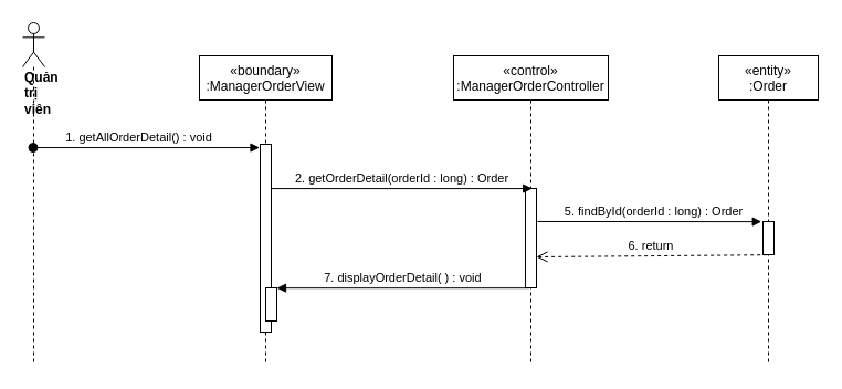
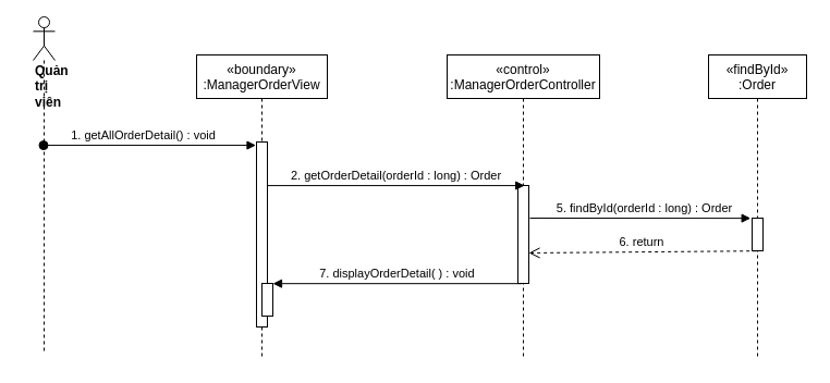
  <mxCell id="0" />
  <mxCell id="1" parent="0" />
  <mxCell id="2" value="«boundary»&#10;:ManagerOrderView" style="shape=umlLifeline;perimeter=lifelinePerimeter;container=1;collapsible=0;recursiveResize=0;rounded=0;shadow=0;strokeWidth=1;" parent="1" vertex="1"><mxGeometry x="180" y="50" width="120" height="280" as="geometry" /></mxCell>
  <mxCell id="3" value="" style="points=[];perimeter=orthogonalPerimeter;rounded=0;shadow=0;strokeWidth=1;" parent="2" vertex="1"><mxGeometry x="55" y="80" width="10" height="170" as="geometry" /></mxCell>
  <mxCell id="4" value="" style="html=1;points=[];perimeter=orthogonalPerimeter;" parent="2" vertex="1"><mxGeometry x="60" y="210" width="10" height="30" as="geometry" /></mxCell>
  <mxCell id="5" value="«control»&#10;:ManagerOrderController" style="shape=umlLifeline;perimeter=lifelinePerimeter;container=1;collapsible=0;recursiveResize=0;rounded=0;shadow=0;strokeWidth=1;" parent="1" vertex="1"><mxGeometry x="410" y="50" width="140" height="280" as="geometry" /></mxCell>
  <mxCell id="6" value="" style="points=[];perimeter=orthogonalPerimeter;rounded=0;shadow=0;strokeWidth=1;" parent="5" vertex="1"><mxGeometry x="65" y="120" width="10" height="90" as="geometry" /></mxCell>
- <mxCell id="7" value="&lt;div&gt;&lt;b&gt;Quản trị viên&lt;/b&gt;&lt;/div&gt;" style="shape=umlLifeline;participant=umlActor;perimeter=lifelinePerimeter;whiteSpace=wrap;html=1;container=1;collapsible=0;recursiveResize=0;verticalAlign=top;spacingTop=36;outlineConnect=0;align=left;" parent="1" vertex="1"><mxGeometry x="20" y="20" width="20" height="310" as="geometry" /></mxCell>
+ <mxCell id="7" value="&lt;div&gt;&lt;b&gt;Quản trị viên&lt;/b&gt;&lt;/div&gt;" style="shape=umlLifeline;participant=umlActor;perimeter=lifelinePerimeter;whiteSpace=wrap;html=1;container=1;collapsible=0;recursiveResize=0;verticalAlign=top;spacingTop=36;outlineConnect=0;align=left;" parent="1" vertex="1"><mxGeometry x="30" y="15" width="20" height="310" as="geometry" /></mxCell>
  <mxCell id="8" value="1. getAllOrderDetail() : void" style="verticalAlign=bottom;startArrow=oval;endArrow=block;startSize=8;shadow=0;strokeWidth=1;entryX=-0.05;entryY=0.018;entryDx=0;entryDy=0;entryPerimeter=0;" parent="1" source="7" target="3" edge="1"><mxGeometry x="-0.06" relative="1" as="geometry"><mxPoint x="20" y="140" as="sourcePoint" /><mxPoint as="offset" /></mxGeometry></mxCell>
  <mxCell id="9" value="2. getOrderDetail(orderId : long) : Order" style="html=1;verticalAlign=bottom;endArrow=block;entryX=0.617;entryY=0.001;entryDx=0;entryDy=0;entryPerimeter=0;" parent="1" source="3" target="6" edge="1"><mxGeometry width="80" relative="1" as="geometry"><mxPoint x="240" y="218" as="sourcePoint" /><mxPoint x="420" y="180" as="targetPoint" /></mxGeometry></mxCell>
- <mxCell id="10" value="«entity»&#10;:Order" style="shape=umlLifeline;perimeter=lifelinePerimeter;container=1;collapsible=0;recursiveResize=0;rounded=0;shadow=0;strokeWidth=1;" parent="1" vertex="1"><mxGeometry x="650" y="50" width="90" height="280" as="geometry" /></mxCell>
+ <mxCell id="10" value="«findById»&#10;:Order" style="shape=umlLifeline;perimeter=lifelinePerimeter;container=1;collapsible=0;recursiveResize=0;rounded=0;shadow=0;strokeWidth=1;" parent="1" vertex="1"><mxGeometry x="650" y="50" width="90" height="280" as="geometry" /></mxCell>
  <mxCell id="11" value="" style="points=[];perimeter=orthogonalPerimeter;rounded=0;shadow=0;strokeWidth=1;" parent="10" vertex="1"><mxGeometry x="40" y="150" width="10" height="30" as="geometry" /></mxCell>
  <mxCell id="12" value="5. findById(orderId : long) : Order" style="html=1;verticalAlign=bottom;endArrow=block;entryX=-0.133;entryY=0.004;entryDx=0;entryDy=0;entryPerimeter=0;exitX=1.1;exitY=0.333;exitDx=0;exitDy=0;exitPerimeter=0;" parent="1" source="6" target="11" edge="1"><mxGeometry x="0.041" width="80" relative="1" as="geometry"><mxPoint x="500" y="200" as="sourcePoint" /><mxPoint x="920" y="160" as="targetPoint" /><mxPoint as="offset" /></mxGeometry></mxCell>
  <mxCell id="13" value="6. return&amp;nbsp;" style="html=1;verticalAlign=bottom;endArrow=open;dashed=1;endSize=8;exitX=0.367;exitY=1.006;exitDx=0;exitDy=0;exitPerimeter=0;entryX=1;entryY=0.689;entryDx=0;entryDy=0;entryPerimeter=0;" parent="1" source="11" target="6" edge="1"><mxGeometry relative="1" as="geometry"><mxPoint x="920" y="330" as="sourcePoint" /><mxPoint x="724" y="253.04" as="targetPoint" /></mxGeometry></mxCell>
  <mxCell id="14" value="7. displayOrderDetail( ) : void" style="verticalAlign=bottom;endArrow=block;shadow=0;strokeWidth=1;exitX=0.34;exitY=1.002;exitDx=0;exitDy=0;exitPerimeter=0;" parent="1" source="6" target="4" edge="1"><mxGeometry relative="1" as="geometry"><mxPoint x="485" y="340" as="sourcePoint" /><mxPoint x="270" y="371" as="targetPoint" /></mxGeometry></mxCell>
